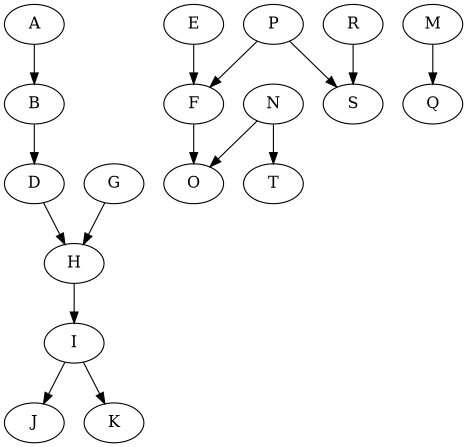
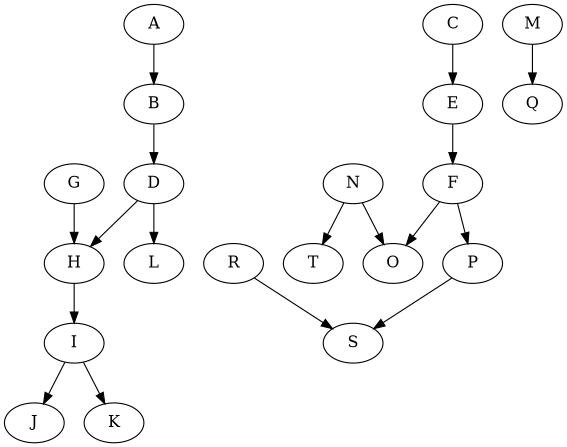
  digraph {
    A
    B
    D
    H
+   L
    F
    P
    O
    I
    S
+   C
    E
    J
    K
    G
    M
    Q
    N
    T
    R
    A -> B
    B -> D
    D -> H
+   D -> L
    H -> I
-   P -> F
+   F -> P
    F -> O
    P -> S
    I -> J
    I -> K
+   C -> E
    E -> F
    G -> H
    M -> Q
    N -> O
    N -> T
    R -> S
  }
